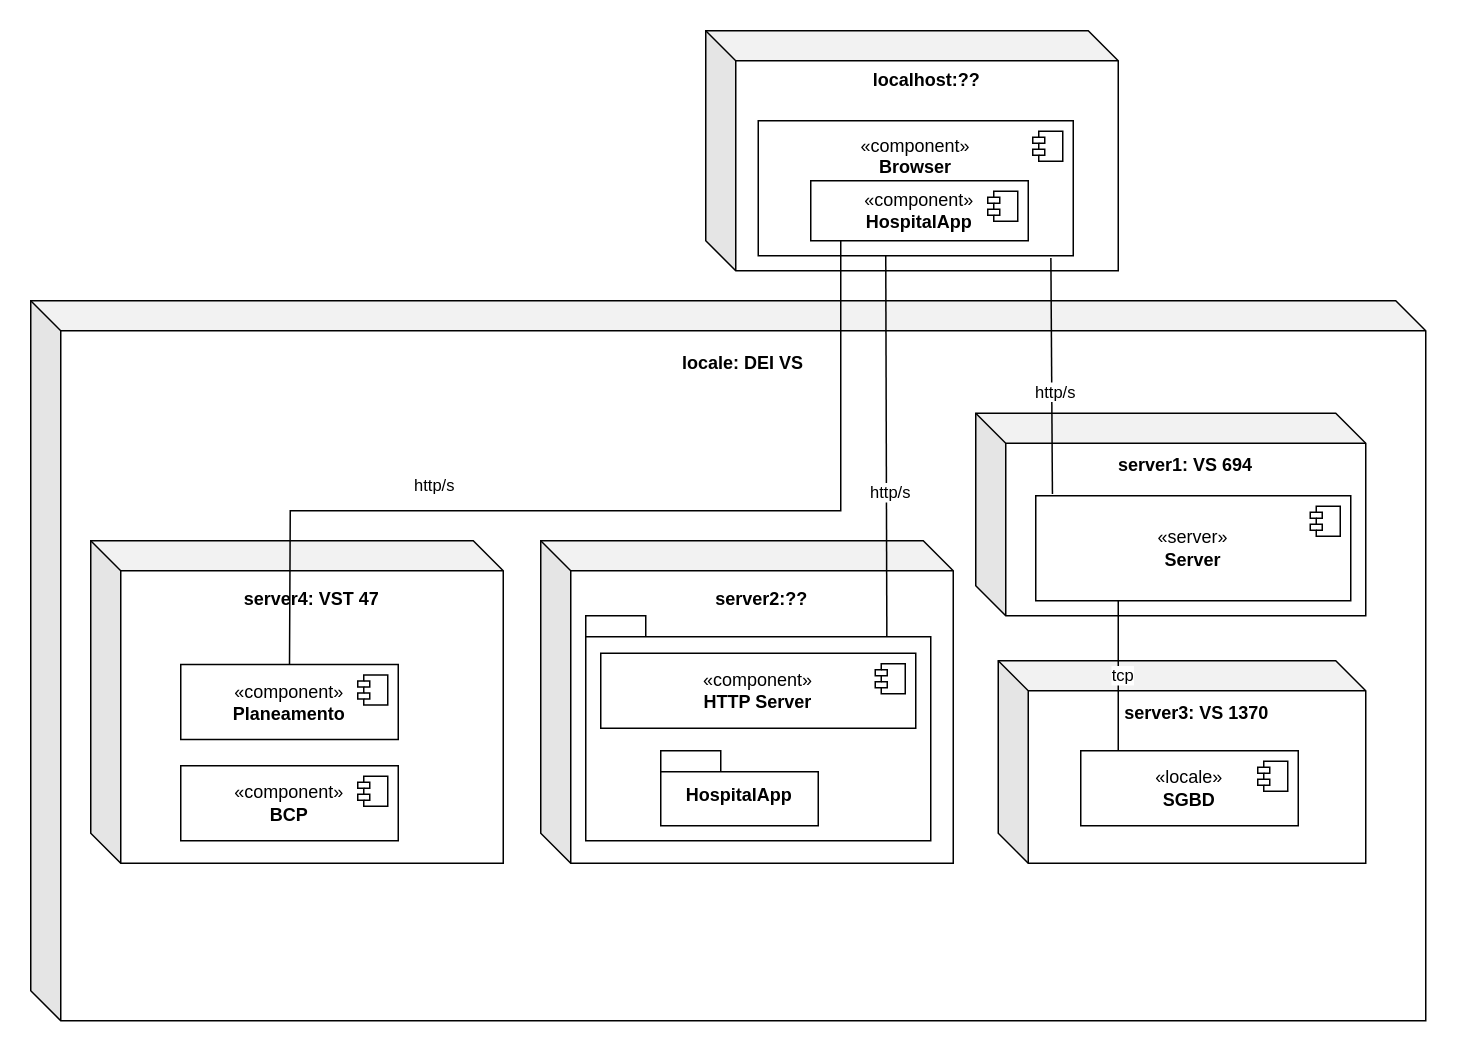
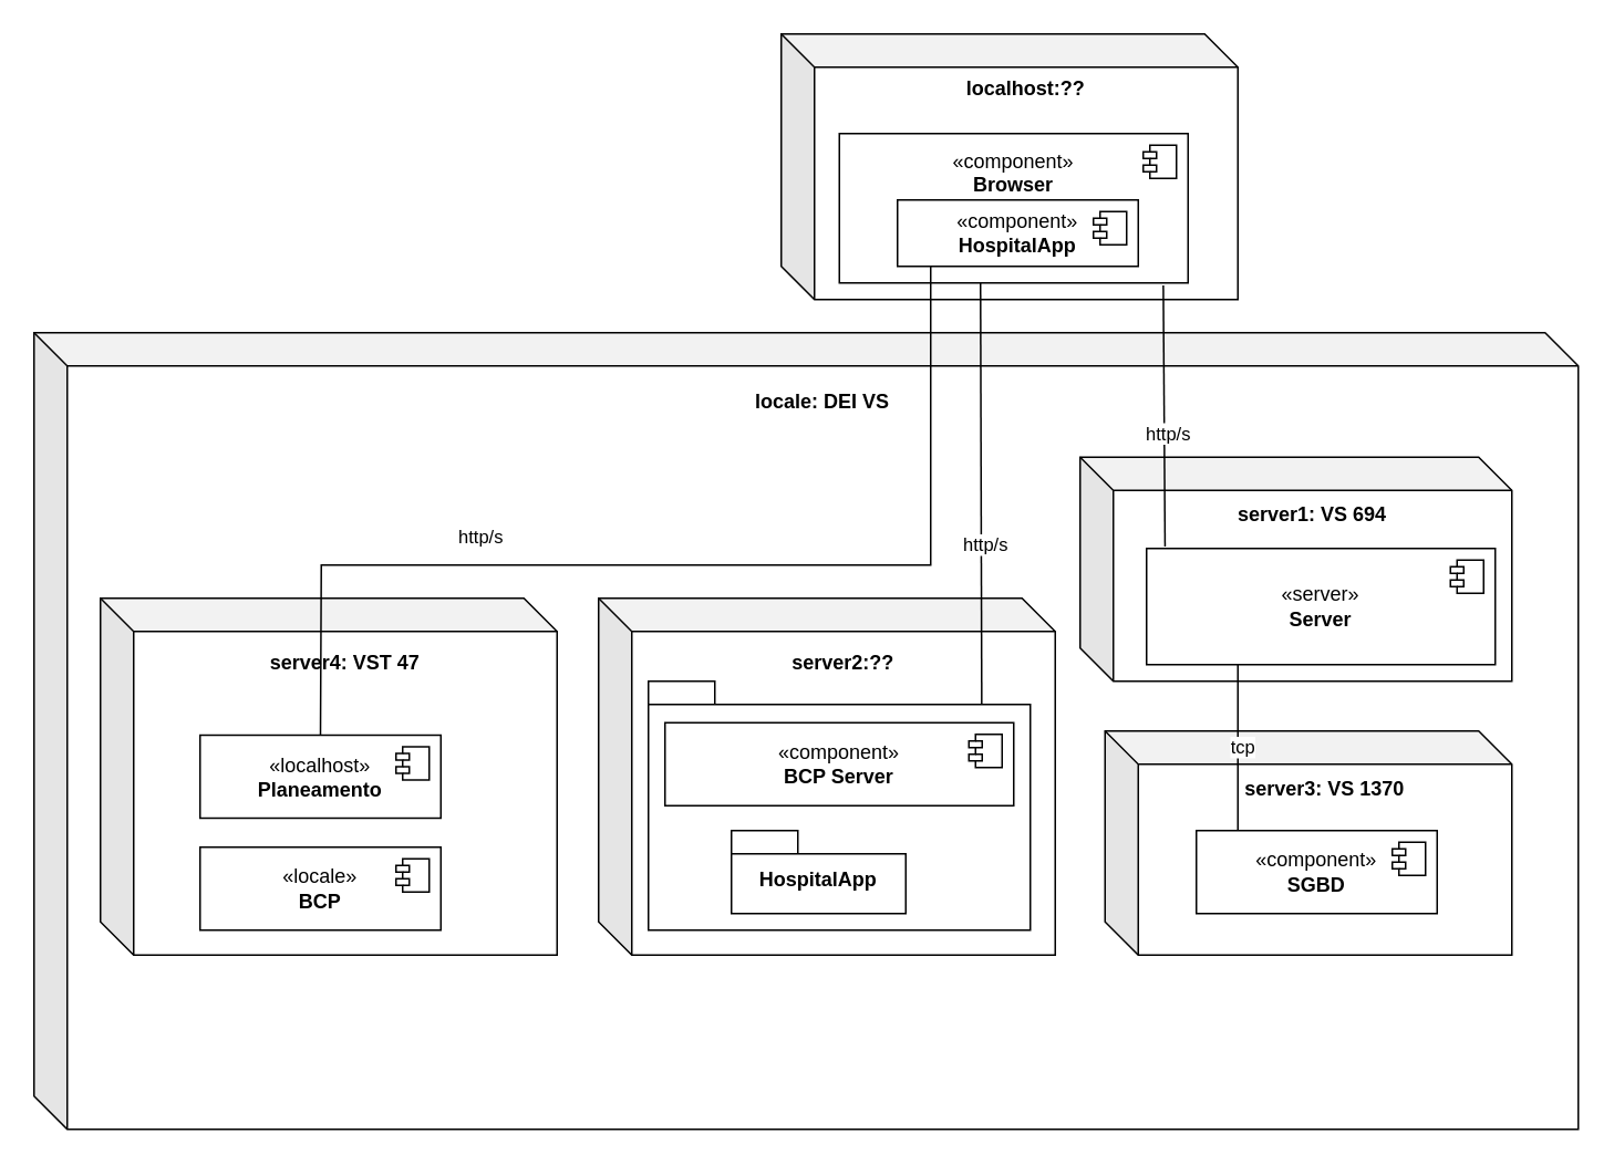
  <mxCell id="0" />
  <mxCell id="1" parent="0" />
  <mxCell id="2" value="&lt;b&gt;locale: DEI VS&lt;/b&gt;&lt;br&gt;&lt;div&gt;&lt;b&gt;&lt;br&gt;&lt;/b&gt;&lt;/div&gt;&lt;div&gt;&lt;b&gt;&lt;br&gt;&lt;/b&gt;&lt;/div&gt;&lt;div&gt;&lt;b&gt;&lt;br&gt;&lt;/b&gt;&lt;/div&gt;&lt;div&gt;&lt;b&gt;&lt;br&gt;&lt;/b&gt;&lt;/div&gt;&lt;div&gt;&lt;b&gt;&lt;br&gt;&lt;/b&gt;&lt;/div&gt;&lt;div&gt;&lt;b&gt;&lt;br&gt;&lt;/b&gt;&lt;/div&gt;&lt;div&gt;&lt;b&gt;&lt;br&gt;&lt;/b&gt;&lt;/div&gt;&lt;div&gt;&lt;br&gt;&lt;/div&gt;&lt;div&gt;&lt;br&gt;&lt;/div&gt;&lt;div&gt;&lt;br&gt;&lt;/div&gt;&lt;div&gt;&lt;br&gt;&lt;/div&gt;&lt;div&gt;&lt;br&gt;&lt;/div&gt;&lt;div&gt;&lt;br&gt;&lt;/div&gt;&lt;div&gt;&lt;br&gt;&lt;/div&gt;&lt;div&gt;&lt;br&gt;&lt;/div&gt;&lt;div&gt;&lt;br&gt;&lt;/div&gt;&lt;div&gt;&lt;br&gt;&lt;/div&gt;&lt;div&gt;&lt;br&gt;&lt;/div&gt;&lt;div&gt;&lt;br&gt;&lt;/div&gt;&lt;div&gt;&lt;br&gt;&lt;/div&gt;&lt;div&gt;&lt;br&gt;&lt;/div&gt;&lt;div&gt;&lt;br&gt;&lt;/div&gt;&lt;div&gt;&lt;br&gt;&lt;/div&gt;&lt;div&gt;&lt;br&gt;&lt;/div&gt;&lt;div&gt;&lt;br&gt;&lt;/div&gt;&lt;div&gt;&lt;br&gt;&lt;/div&gt;&lt;div&gt;&lt;br&gt;&lt;/div&gt;&lt;div&gt;&lt;br&gt;&lt;/div&gt;&lt;div&gt;&lt;br&gt;&lt;/div&gt;" style="shape=cube;whiteSpace=wrap;html=1;boundedLbl=1;backgroundOutline=1;darkOpacity=0.05;darkOpacity2=0.1;" parent="1" vertex="1"><mxGeometry x="20" y="200" width="930" height="480" as="geometry" /></mxCell>
  <mxCell id="3" value="&lt;b&gt;localhost:??&lt;/b&gt;&lt;div&gt;&lt;b&gt;&lt;br&gt;&lt;/b&gt;&lt;/div&gt;&lt;div&gt;&lt;b&gt;&lt;br&gt;&lt;/b&gt;&lt;/div&gt;&lt;div&gt;&lt;b&gt;&lt;br&gt;&lt;/b&gt;&lt;/div&gt;&lt;div&gt;&lt;b&gt;&lt;br&gt;&lt;/b&gt;&lt;/div&gt;&lt;div&gt;&lt;b&gt;&lt;br&gt;&lt;/b&gt;&lt;/div&gt;&lt;div&gt;&lt;b&gt;&lt;br&gt;&lt;/b&gt;&lt;/div&gt;&lt;div&gt;&lt;b&gt;&lt;br&gt;&lt;/b&gt;&lt;/div&gt;&lt;div&gt;&lt;br&gt;&lt;/div&gt;" style="shape=cube;whiteSpace=wrap;html=1;boundedLbl=1;backgroundOutline=1;darkOpacity=0.05;darkOpacity2=0.1;" parent="1" vertex="1"><mxGeometry x="470" y="20" width="275" height="160" as="geometry" /></mxCell>
  <mxCell id="4" value="«component»&lt;br&gt;&lt;b&gt;Browser&lt;/b&gt;&lt;div&gt;&lt;b&gt;&lt;br&gt;&lt;/b&gt;&lt;/div&gt;&lt;div&gt;&lt;b&gt;&lt;br&gt;&lt;/b&gt;&lt;/div&gt;&lt;div&gt;&lt;b&gt;&lt;br&gt;&lt;/b&gt;&lt;/div&gt;" style="html=1;dropTarget=0;whiteSpace=wrap;" parent="1" vertex="1"><mxGeometry x="505" y="80" width="210" height="90" as="geometry" /></mxCell>
  <mxCell id="5" value="" style="shape=module;jettyWidth=8;jettyHeight=4;" parent="4" vertex="1"><mxGeometry x="1" width="20" height="20" relative="1" as="geometry"><mxPoint x="-27" y="7" as="offset" /></mxGeometry></mxCell>
  <mxCell id="6" value="«component»&lt;br&gt;&lt;b&gt;HospitalApp&lt;/b&gt;" style="html=1;dropTarget=0;whiteSpace=wrap;" parent="1" vertex="1"><mxGeometry x="540" y="120" width="145" height="40" as="geometry" /></mxCell>
  <mxCell id="7" value="" style="shape=module;jettyWidth=8;jettyHeight=4;" parent="6" vertex="1"><mxGeometry x="1" width="20" height="20" relative="1" as="geometry"><mxPoint x="-27" y="7" as="offset" /></mxGeometry></mxCell>
  <mxCell id="8" value="&lt;b&gt;server2:??&lt;/b&gt;&lt;div&gt;&lt;b&gt;&lt;br&gt;&lt;/b&gt;&lt;/div&gt;&lt;div&gt;&lt;b&gt;&lt;br&gt;&lt;/b&gt;&lt;/div&gt;&lt;div&gt;&lt;b&gt;&lt;br&gt;&lt;/b&gt;&lt;/div&gt;&lt;div&gt;&lt;b&gt;&lt;br&gt;&lt;/b&gt;&lt;/div&gt;&lt;div&gt;&lt;b&gt;&lt;br&gt;&lt;/b&gt;&lt;/div&gt;&lt;div&gt;&lt;b&gt;&lt;br&gt;&lt;/b&gt;&lt;/div&gt;&lt;div&gt;&lt;b&gt;&lt;br&gt;&lt;/b&gt;&lt;/div&gt;&lt;div&gt;&lt;br&gt;&lt;/div&gt;&lt;div&gt;&lt;br&gt;&lt;/div&gt;&lt;div&gt;&lt;br&gt;&lt;/div&gt;&lt;div&gt;&lt;br&gt;&lt;/div&gt;" style="shape=cube;whiteSpace=wrap;html=1;boundedLbl=1;backgroundOutline=1;darkOpacity=0.05;darkOpacity2=0.1;" parent="1" vertex="1"><mxGeometry x="360" y="360" width="275" height="215" as="geometry" /></mxCell>
  <mxCell id="9" value="" style="endArrow=none;html=1;rounded=0;entryX=0.117;entryY=1.003;entryDx=0;entryDy=0;entryPerimeter=0;exitX=0.61;exitY=0.103;exitDx=0;exitDy=0;exitPerimeter=0;" parent="1" edge="1"><mxGeometry width="50" height="50" relative="1" as="geometry"><mxPoint x="590.73" y="425.18" as="sourcePoint" /><mxPoint x="590" y="170" as="targetPoint" /></mxGeometry></mxCell>
  <mxCell id="10" value="http/s" style="edgeLabel;html=1;align=center;verticalAlign=middle;resizable=0;points=[];" parent="9" vertex="1" connectable="0"><mxGeometry x="-0.389" y="-2" relative="1" as="geometry"><mxPoint y="-20" as="offset" /></mxGeometry></mxCell>
  <mxCell id="11" value="&lt;b&gt;server1: VS 694&lt;/b&gt;&lt;div&gt;&lt;b&gt;&lt;br&gt;&lt;/b&gt;&lt;/div&gt;&lt;div&gt;&lt;b&gt;&lt;br&gt;&lt;/b&gt;&lt;/div&gt;&lt;div&gt;&lt;b&gt;&lt;br&gt;&lt;/b&gt;&lt;/div&gt;&lt;div&gt;&lt;b&gt;&lt;br&gt;&lt;/b&gt;&lt;/div&gt;&lt;div&gt;&lt;b&gt;&lt;br&gt;&lt;/b&gt;&lt;/div&gt;&lt;div&gt;&lt;br&gt;&lt;/div&gt;" style="shape=cube;whiteSpace=wrap;html=1;boundedLbl=1;backgroundOutline=1;darkOpacity=0.05;darkOpacity2=0.1;" parent="1" vertex="1"><mxGeometry x="650" y="275" width="260" height="135" as="geometry" /></mxCell>
  <mxCell id="12" value="«server»&lt;br&gt;&lt;b&gt;Server&lt;/b&gt;" style="html=1;dropTarget=0;whiteSpace=wrap;" parent="1" vertex="1"><mxGeometry x="690" y="330" width="210" height="70" as="geometry" /></mxCell>
  <mxCell id="13" value="" style="shape=module;jettyWidth=8;jettyHeight=4;" parent="12" vertex="1"><mxGeometry x="1" width="20" height="20" relative="1" as="geometry"><mxPoint x="-27" y="7" as="offset" /></mxGeometry></mxCell>
  <mxCell id="14" value="" style="endArrow=none;html=1;rounded=0;entryX=0.929;entryY=1.017;entryDx=0;entryDy=0;entryPerimeter=0;exitX=0.053;exitY=-0.016;exitDx=0;exitDy=0;exitPerimeter=0;" parent="1" source="12" target="4" edge="1"><mxGeometry width="50" height="50" relative="1" as="geometry"><mxPoint x="700" y="275" as="sourcePoint" /><mxPoint x="699.5" y="215" as="targetPoint" /></mxGeometry></mxCell>
  <mxCell id="15" value="http/s" style="edgeLabel;html=1;align=center;verticalAlign=middle;resizable=0;points=[];" parent="14" vertex="1" connectable="0"><mxGeometry x="-0.389" y="-2" relative="1" as="geometry"><mxPoint y="-20" as="offset" /></mxGeometry></mxCell>
  <mxCell id="16" value="" style="shape=folder;fontStyle=1;spacingTop=10;tabWidth=40;tabHeight=14;tabPosition=left;html=1;whiteSpace=wrap;" parent="1" vertex="1"><mxGeometry x="390" y="410" width="230" height="150" as="geometry" /></mxCell>
  <mxCell id="17" value="&lt;b&gt;server3: VS 1370&lt;/b&gt;&lt;div&gt;&lt;b&gt;&lt;br&gt;&lt;/b&gt;&lt;/div&gt;&lt;div&gt;&lt;b&gt;&lt;br&gt;&lt;/b&gt;&lt;/div&gt;&lt;div&gt;&lt;b&gt;&lt;br&gt;&lt;/b&gt;&lt;/div&gt;&lt;div&gt;&lt;b&gt;&lt;br&gt;&lt;/b&gt;&lt;/div&gt;&lt;div&gt;&lt;b&gt;&lt;br&gt;&lt;/b&gt;&lt;/div&gt;&lt;div&gt;&lt;br&gt;&lt;/div&gt;" style="shape=cube;whiteSpace=wrap;html=1;boundedLbl=1;backgroundOutline=1;darkOpacity=0.05;darkOpacity2=0.1;" parent="1" vertex="1"><mxGeometry x="665" y="440" width="245" height="135" as="geometry" /></mxCell>
- <mxCell id="18" value="«locale»&lt;br&gt;&lt;b&gt;SGBD&lt;/b&gt;" style="html=1;dropTarget=0;whiteSpace=wrap;" parent="1" vertex="1"><mxGeometry x="720" y="500" width="145" height="50" as="geometry" /></mxCell>
+ <mxCell id="18" value="«component»&lt;br&gt;&lt;b&gt;SGBD&lt;/b&gt;" style="html=1;dropTarget=0;whiteSpace=wrap;" parent="1" vertex="1"><mxGeometry x="720" y="500" width="145" height="50" as="geometry" /></mxCell>
  <mxCell id="19" value="" style="shape=module;jettyWidth=8;jettyHeight=4;" parent="18" vertex="1"><mxGeometry x="1" width="20" height="20" relative="1" as="geometry"><mxPoint x="-27" y="7" as="offset" /></mxGeometry></mxCell>
  <mxCell id="20" value="" style="endArrow=none;html=1;rounded=0;entryX=0.929;entryY=1.017;entryDx=0;entryDy=0;entryPerimeter=0;" parent="1" edge="1"><mxGeometry width="50" height="50" relative="1" as="geometry"><mxPoint x="745" y="500" as="sourcePoint" /><mxPoint x="745" y="400" as="targetPoint" /></mxGeometry></mxCell>
  <mxCell id="21" value="tcp" style="edgeLabel;html=1;align=center;verticalAlign=middle;resizable=0;points=[];" parent="20" vertex="1" connectable="0"><mxGeometry x="-0.389" y="-2" relative="1" as="geometry"><mxPoint y="-20" as="offset" /></mxGeometry></mxCell>
- <mxCell id="22" value="«component»&lt;br&gt;&lt;b&gt;HTTP Server&lt;/b&gt;" style="html=1;dropTarget=0;whiteSpace=wrap;" parent="1" vertex="1"><mxGeometry x="400" y="435" width="210" height="50" as="geometry" /></mxCell>
+ <mxCell id="22" value="«component»&lt;br&gt;&lt;b&gt;BCP Server&lt;/b&gt;" style="html=1;dropTarget=0;whiteSpace=wrap;" parent="1" vertex="1"><mxGeometry x="400" y="435" width="210" height="50" as="geometry" /></mxCell>
  <mxCell id="23" value="" style="shape=module;jettyWidth=8;jettyHeight=4;" parent="22" vertex="1"><mxGeometry x="1" width="20" height="20" relative="1" as="geometry"><mxPoint x="-27" y="7" as="offset" /></mxGeometry></mxCell>
  <mxCell id="24" value="HospitalApp" style="shape=folder;fontStyle=1;spacingTop=10;tabWidth=40;tabHeight=14;tabPosition=left;html=1;whiteSpace=wrap;" parent="1" vertex="1"><mxGeometry x="440" y="500" width="105" height="50" as="geometry" /></mxCell>
  <mxCell id="25" value="&lt;b&gt;server4: VST 47&lt;/b&gt;&lt;div&gt;&lt;b&gt;&lt;br&gt;&lt;/b&gt;&lt;/div&gt;&lt;div&gt;&lt;b&gt;&lt;br&gt;&lt;/b&gt;&lt;/div&gt;&lt;div&gt;&lt;b&gt;&lt;br&gt;&lt;/b&gt;&lt;/div&gt;&lt;div&gt;&lt;b&gt;&lt;br&gt;&lt;/b&gt;&lt;/div&gt;&lt;div&gt;&lt;b&gt;&lt;br&gt;&lt;/b&gt;&lt;/div&gt;&lt;div&gt;&lt;b&gt;&lt;br&gt;&lt;/b&gt;&lt;/div&gt;&lt;div&gt;&lt;b&gt;&lt;br&gt;&lt;/b&gt;&lt;/div&gt;&lt;div&gt;&lt;br&gt;&lt;/div&gt;&lt;div&gt;&lt;br&gt;&lt;/div&gt;&lt;div&gt;&lt;br&gt;&lt;/div&gt;&lt;div&gt;&lt;br&gt;&lt;/div&gt;" style="shape=cube;whiteSpace=wrap;html=1;boundedLbl=1;backgroundOutline=1;darkOpacity=0.05;darkOpacity2=0.1;" vertex="1" parent="1"><mxGeometry x="60" y="360" width="275" height="215" as="geometry" /></mxCell>
- <mxCell id="26" value="«component»&lt;br&gt;&lt;b&gt;BCP&lt;/b&gt;" style="html=1;dropTarget=0;whiteSpace=wrap;" parent="1" vertex="1"><mxGeometry x="120" y="510" width="145" height="50" as="geometry" /></mxCell>
+ <mxCell id="26" value="«locale»&lt;br&gt;&lt;b&gt;BCP&lt;/b&gt;" style="html=1;dropTarget=0;whiteSpace=wrap;" parent="1" vertex="1"><mxGeometry x="120" y="510" width="145" height="50" as="geometry" /></mxCell>
  <mxCell id="27" value="" style="shape=module;jettyWidth=8;jettyHeight=4;" parent="26" vertex="1"><mxGeometry x="1" width="20" height="20" relative="1" as="geometry"><mxPoint x="-27" y="7" as="offset" /></mxGeometry></mxCell>
- <mxCell id="28" value="«component»&lt;br&gt;&lt;b&gt;Planeamento&lt;/b&gt;" style="html=1;dropTarget=0;whiteSpace=wrap;" parent="1" vertex="1"><mxGeometry x="120" y="442.5" width="145" height="50" as="geometry" /></mxCell>
+ <mxCell id="28" value="«localhost»&lt;br&gt;&lt;b&gt;Planeamento&lt;/b&gt;" style="html=1;dropTarget=0;whiteSpace=wrap;" parent="1" vertex="1"><mxGeometry x="120" y="442.5" width="145" height="50" as="geometry" /></mxCell>
  <mxCell id="29" value="" style="shape=module;jettyWidth=8;jettyHeight=4;" parent="28" vertex="1"><mxGeometry x="1" width="20" height="20" relative="1" as="geometry"><mxPoint x="-27" y="7" as="offset" /></mxGeometry></mxCell>
  <mxCell id="30" value="" style="endArrow=none;html=1;rounded=0;entryX=0.117;entryY=1.003;entryDx=0;entryDy=0;entryPerimeter=0;exitX=0.5;exitY=0;exitDx=0;exitDy=0;" edge="1" parent="1" source="28"><mxGeometry width="50" height="50" relative="1" as="geometry"><mxPoint x="560.73" y="415.18" as="sourcePoint" /><mxPoint x="560" y="160" as="targetPoint" /><Array as="points"><mxPoint x="193" y="340" /><mxPoint x="560" y="340" /></Array></mxGeometry></mxCell>
  <mxCell id="31" value="http/s" style="edgeLabel;html=1;align=center;verticalAlign=middle;resizable=0;points=[];" vertex="1" connectable="0" parent="30"><mxGeometry x="-0.389" y="-2" relative="1" as="geometry"><mxPoint y="-20" as="offset" /></mxGeometry></mxCell>
